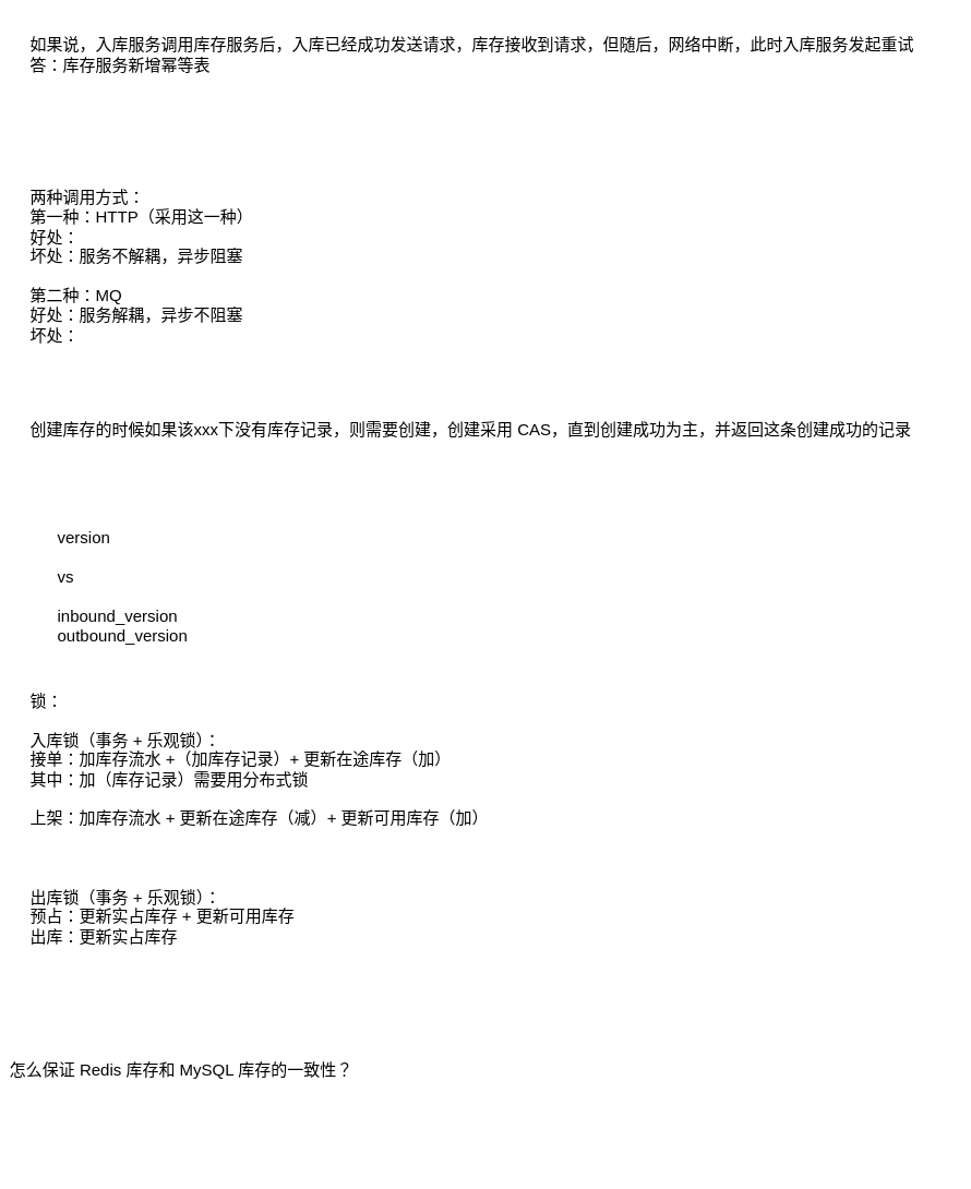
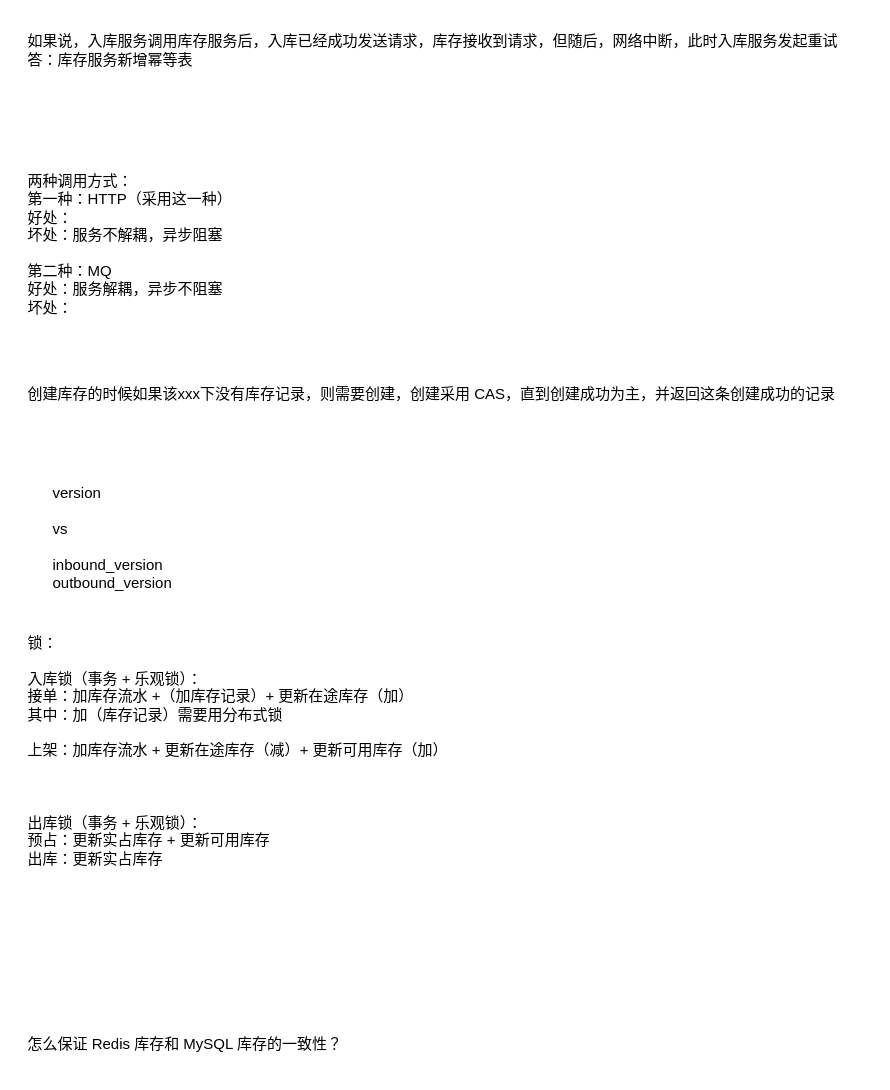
  <mxCell id="0" />
  <mxCell id="1" parent="0" />
  <mxCell id="2" value="如果说，入库服务调用库存服务后，入库已经成功发送请求，库存接收到请求，但随后，网络中断，此时入库服务发起重试&lt;div&gt;答：库存服务新增幂等表&lt;/div&gt;" style="text;html=1;align=left;verticalAlign=middle;resizable=0;points=[];autosize=1;strokeColor=none;fillColor=none;" parent="1" vertex="1"><mxGeometry x="20" y="20" width="670" height="40" as="geometry" /></mxCell>
  <mxCell id="3" value="两种调用方式：&lt;div&gt;第一种：HTTP（采用这一种）&lt;/div&gt;&lt;div&gt;好处：&lt;/div&gt;&lt;div&gt;坏处：服务不解耦，异步阻塞&lt;/div&gt;&lt;div&gt;&lt;br&gt;&lt;/div&gt;&lt;div&gt;第二种：MQ&lt;/div&gt;&lt;div&gt;好处：服务解耦，异步不阻塞&lt;/div&gt;&lt;div&gt;坏处：&lt;/div&gt;" style="text;html=1;align=left;verticalAlign=middle;resizable=0;points=[];autosize=1;strokeColor=none;fillColor=none;" vertex="1" parent="1"><mxGeometry x="20" y="130" width="190" height="130" as="geometry" /></mxCell>
  <mxCell id="4" value="创建库存的时候如果该xxx下没有库存记录，则需要创建，创建采用 CAS，直到创建成功为主，并返回这条创建成功的记录" style="text;html=1;align=left;verticalAlign=middle;resizable=0;points=[];autosize=1;strokeColor=none;fillColor=none;" vertex="1" parent="1"><mxGeometry x="20" y="300" width="670" height="30" as="geometry" /></mxCell>
  <mxCell id="5" value="&lt;div&gt;version&lt;/div&gt;&lt;div&gt;&lt;br&gt;&lt;/div&gt;&lt;div&gt;vs&lt;/div&gt;&lt;div&gt;&lt;br&gt;&lt;/div&gt;inbound_version&lt;div&gt;outbound_version&lt;/div&gt;" style="text;html=1;align=left;verticalAlign=middle;resizable=0;points=[];autosize=1;strokeColor=none;fillColor=none;" vertex="1" parent="1"><mxGeometry x="40" y="380" width="120" height="100" as="geometry" /></mxCell>
  <mxCell id="6" value="锁：&lt;div&gt;&lt;br&gt;&lt;div&gt;入库锁（事务 + 乐观锁）：&lt;/div&gt;&lt;div&gt;接单：加库存流水 +（加库存记录）+ 更新在途库存（加）&lt;/div&gt;&lt;div&gt;其中：加（库存记录）需要用分布式锁&lt;/div&gt;&lt;div&gt;&lt;br&gt;&lt;/div&gt;&lt;div&gt;上架：加库存流水 +&amp;nbsp;&lt;span style=&quot;background-color: transparent; color: light-dark(rgb(0, 0, 0), rgb(255, 255, 255));&quot;&gt;更新在途库存（减）&lt;/span&gt;&lt;span style=&quot;background-color: transparent; color: light-dark(rgb(0, 0, 0), rgb(255, 255, 255));&quot;&gt;+ 更新可用库存（加）&lt;/span&gt;&lt;/div&gt;&lt;div&gt;&lt;br&gt;&lt;/div&gt;&lt;div&gt;&lt;br&gt;&lt;/div&gt;&lt;div&gt;&lt;br&gt;&lt;/div&gt;&lt;div&gt;出库锁（&lt;span style=&quot;background-color: transparent; color: light-dark(rgb(0, 0, 0), rgb(255, 255, 255));&quot;&gt;事务 +&lt;/span&gt;&lt;span style=&quot;background-color: transparent; color: light-dark(rgb(0, 0, 0), rgb(255, 255, 255));&quot;&gt;&amp;nbsp;&lt;/span&gt;&lt;span style=&quot;background-color: transparent; color: light-dark(rgb(0, 0, 0), rgb(255, 255, 255));&quot;&gt;乐观锁）：&lt;/span&gt;&lt;/div&gt;&lt;div&gt;预占：更新&lt;span style=&quot;background-color: transparent; color: light-dark(rgb(0, 0, 0), rgb(255, 255, 255));&quot;&gt;实占库存 +&amp;nbsp;&lt;/span&gt;&lt;span style=&quot;background-color: transparent; color: light-dark(rgb(0, 0, 0), rgb(255, 255, 255));&quot;&gt;更新可用库存&lt;/span&gt;&lt;/div&gt;&lt;/div&gt;&lt;div&gt;&lt;span style=&quot;background-color: transparent; color: light-dark(rgb(0, 0, 0), rgb(255, 255, 255));&quot;&gt;出库：&lt;/span&gt;&lt;span style=&quot;background-color: transparent; color: light-dark(rgb(0, 0, 0), rgb(255, 255, 255));&quot;&gt;更新&lt;/span&gt;&lt;span style=&quot;background-color: transparent; color: light-dark(rgb(0, 0, 0), rgb(255, 255, 255));&quot;&gt;实占库存&lt;/span&gt;&lt;/div&gt;" style="text;html=1;align=left;verticalAlign=middle;resizable=0;points=[];autosize=1;strokeColor=none;fillColor=none;" vertex="1" parent="1"><mxGeometry x="20" y="500" width="360" height="200" as="geometry" /></mxCell>
- <mxCell id="7" value="怎么保证 Redis 库存和 MySQL 库存的一致性？" style="text;html=1;align=left;verticalAlign=middle;resizable=0;points=[];autosize=1;strokeColor=none;fillColor=none;" vertex="1" parent="1"><mxGeometry x="5" y="770" width="280" height="30" as="geometry" /></mxCell>
+ <mxCell id="7" value="怎么保证 Redis 库存和 MySQL 库存的一致性？" style="text;html=1;align=left;verticalAlign=middle;resizable=0;points=[];autosize=1;strokeColor=none;fillColor=none;" vertex="1" parent="1"><mxGeometry x="20" y="820" width="280" height="30" as="geometry" /></mxCell>
